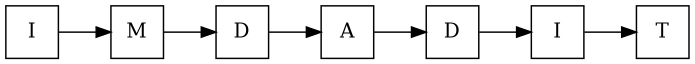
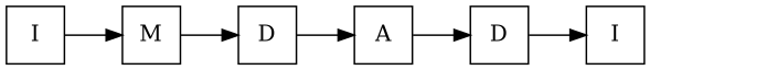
  digraph {
    rankdir=LR
    node [shape=square]
    n1 [label=I]
    n2 [label=M]
    n3 [label=D]
    n4 [label=A]
    n5 [label=D]
    n6 [label=I]
-   n7 [label=T]
    n1 -> n2
    n2 -> n3
    n3 -> n4
    n4 -> n5
    n5 -> n6
-   n6 -> n7
  }
